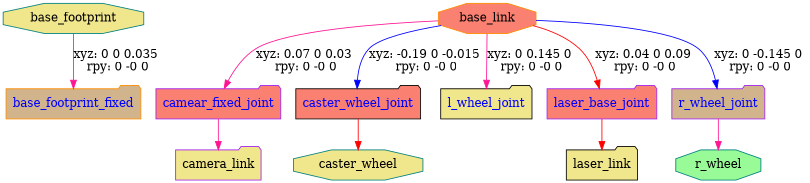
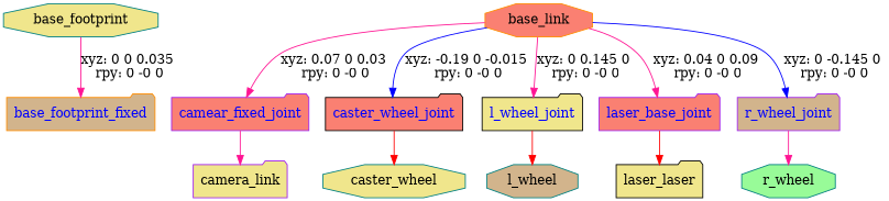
  digraph {
    node [color=teal fillcolor=khaki shape=folder style=filled]
    edge [color=deeppink]
    n1 [label=base_footprint shape=octagon]
    base_footprint_fixed [color=darkorange fillcolor=tan fontcolor=blue]
    n3 [color=darkorange fillcolor=salmon label=base_link shape=octagon]
    camear_fixed_joint [color=purple fillcolor=salmon fontcolor=blue]
    caster_wheel_joint [color=black fillcolor=salmon fontcolor=blue]
    l_wheel_joint [color=black fontcolor=blue]
    n7 [color=purple fillcolor=salmon fontcolor=blue label=laser_base_joint]
    r_wheel_joint [color=purple fillcolor=tan fontcolor=blue]
    n9 [color=purple label=camera_link]
    n10 [label=caster_wheel shape=octagon]
-   n12 [color=black label=laser_link]
+   n11 [fillcolor=tan label=l_wheel shape=octagon]
+   n12 [color=black label=laser_laser]
    n13 [fillcolor=palegreen label=r_wheel shape=octagon]
    n1 -> base_footprint_fixed [label="xyz: 0 0 0.035 \nrpy: 0 -0 0"]
    n3 -> camear_fixed_joint [label="xyz: 0.07 0 0.03 \nrpy: 0 -0 0"]
    n3 -> caster_wheel_joint [color=blue label="xyz: -0.19 0 -0.015 \nrpy: 0 -0 0"]
    n3 -> l_wheel_joint [label="xyz: 0 0.145 0 \nrpy: 0 -0 0"]
-   n3 -> n7 [color=red label="xyz: 0.04 0 0.09 \nrpy: 0 -0 0"]
+   n3 -> n7 [label="xyz: 0.04 0 0.09 \nrpy: 0 -0 0"]
    n3 -> r_wheel_joint [color=blue label="xyz: 0 -0.145 0 \nrpy: 0 -0 0"]
    camear_fixed_joint -> n9
    caster_wheel_joint -> n10 [color=red]
+   l_wheel_joint -> n11 [color=red]
    n7 -> n12 [color=red]
    r_wheel_joint -> n13
  }
